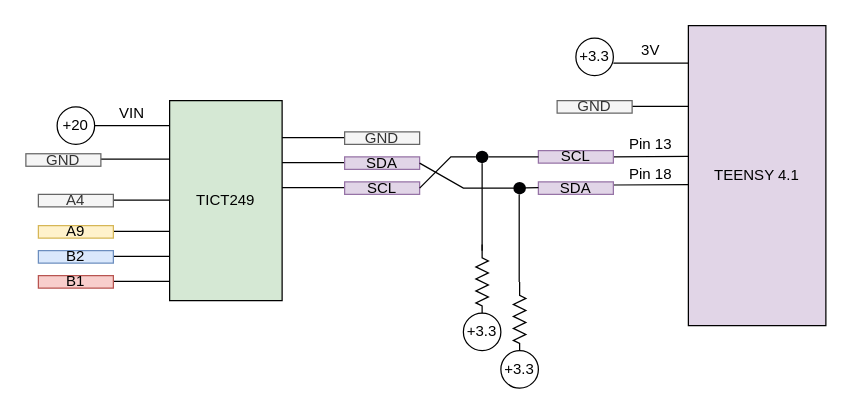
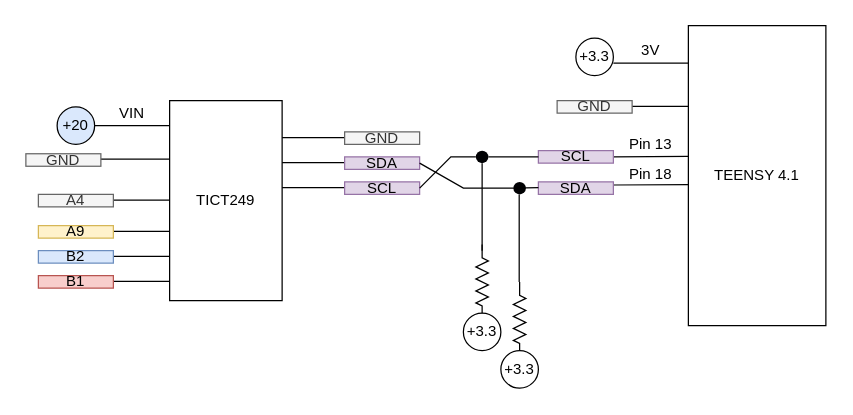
  <mxCell id="0" />
  <mxCell id="1" parent="0" />
  <mxCell id="2" value="" style="endArrow=none;html=1;rounded=0;" edge="1" parent="1"><mxGeometry width="50" height="50" relative="1" as="geometry"><mxPoint x="215" y="109.66" as="sourcePoint" /><mxPoint x="275" y="109.66" as="targetPoint" /></mxGeometry></mxCell>
  <mxCell id="3" value="GND" style="text;html=1;align=center;verticalAlign=middle;whiteSpace=wrap;rounded=0;fillColor=#f5f5f5;fontColor=#333333;strokeColor=#666666;" vertex="1" parent="1"><mxGeometry x="275" y="105" width="60" height="10" as="geometry" /></mxCell>
  <mxCell id="4" value="" style="endArrow=none;html=1;rounded=0;" edge="1" parent="1"><mxGeometry width="50" height="50" relative="1" as="geometry"><mxPoint x="215" y="129.66" as="sourcePoint" /><mxPoint x="275" y="129.66" as="targetPoint" /></mxGeometry></mxCell>
  <mxCell id="5" value="SDA" style="text;html=1;align=center;verticalAlign=middle;whiteSpace=wrap;rounded=0;fillColor=#e1d5e7;strokeColor=#9673a6;" vertex="1" parent="1"><mxGeometry x="275" y="125" width="60" height="10" as="geometry" /></mxCell>
  <mxCell id="6" value="" style="endArrow=none;html=1;rounded=0;" edge="1" parent="1"><mxGeometry width="50" height="50" relative="1" as="geometry"><mxPoint x="215" y="149.66" as="sourcePoint" /><mxPoint x="275" y="149.66" as="targetPoint" /></mxGeometry></mxCell>
  <mxCell id="7" value="SCL" style="text;html=1;align=center;verticalAlign=middle;whiteSpace=wrap;rounded=0;fillColor=#e1d5e7;strokeColor=#9673a6;" vertex="1" parent="1"><mxGeometry x="275" y="145" width="60" height="10" as="geometry" /></mxCell>
- <mxCell id="8" value="TEENSY 4.1" style="rounded=0;whiteSpace=wrap;html=1;fillColor=#e1d5e7;" vertex="1" parent="1"><mxGeometry x="550" y="20" width="110" height="240" as="geometry" /></mxCell>
+ <mxCell id="8" value="TEENSY 4.1" style="rounded=0;whiteSpace=wrap;html=1;" vertex="1" parent="1"><mxGeometry x="550" y="20" width="110" height="240" as="geometry" /></mxCell>
  <mxCell id="9" value="" style="endArrow=none;html=1;rounded=0;" edge="1" parent="1"><mxGeometry width="50" height="50" relative="1" as="geometry"><mxPoint x="490" y="50" as="sourcePoint" /><mxPoint x="550" y="50" as="targetPoint" /></mxGeometry></mxCell>
  <mxCell id="10" value="+3.3" style="ellipse;whiteSpace=wrap;html=1;aspect=fixed;" vertex="1" parent="1"><mxGeometry x="460" y="30" width="30" height="30" as="geometry" /></mxCell>
  <mxCell id="11" value="3V" style="text;html=1;align=center;verticalAlign=middle;whiteSpace=wrap;rounded=0;" vertex="1" parent="1"><mxGeometry x="490" y="30" width="60" height="20" as="geometry" /></mxCell>
  <mxCell id="12" value="" style="endArrow=none;html=1;rounded=0;" edge="1" parent="1"><mxGeometry width="50" height="50" relative="1" as="geometry"><mxPoint x="490" y="84.66" as="sourcePoint" /><mxPoint x="550" y="84.66" as="targetPoint" /></mxGeometry></mxCell>
  <mxCell id="13" value="" style="endArrow=none;html=1;rounded=0;exitX=1;exitY=0.5;exitDx=0;exitDy=0;" edge="1" parent="1" source="14"><mxGeometry width="50" height="50" relative="1" as="geometry"><mxPoint x="490" y="124.66" as="sourcePoint" /><mxPoint x="550" y="124.66" as="targetPoint" /></mxGeometry></mxCell>
  <mxCell id="14" value="SCL" style="text;html=1;align=center;verticalAlign=middle;whiteSpace=wrap;rounded=0;fillColor=#e1d5e7;strokeColor=#9673a6;" vertex="1" parent="1"><mxGeometry x="430" y="120" width="60" height="10" as="geometry" /></mxCell>
  <mxCell id="15" value="Pin 13" style="text;html=1;align=center;verticalAlign=middle;whiteSpace=wrap;rounded=0;" vertex="1" parent="1"><mxGeometry x="490" y="110" width="60" height="10" as="geometry" /></mxCell>
  <mxCell id="16" value="" style="endArrow=none;html=1;rounded=0;exitX=1;exitY=0.25;exitDx=0;exitDy=0;" edge="1" parent="1" source="17"><mxGeometry width="50" height="50" relative="1" as="geometry"><mxPoint x="490" y="147.16" as="sourcePoint" /><mxPoint x="550" y="147.16" as="targetPoint" /></mxGeometry></mxCell>
  <mxCell id="17" value="SDA" style="text;html=1;align=center;verticalAlign=middle;whiteSpace=wrap;rounded=0;fillColor=#e1d5e7;strokeColor=#9673a6;" vertex="1" parent="1"><mxGeometry x="430" y="145" width="60" height="10" as="geometry" /></mxCell>
  <mxCell id="18" value="Pin 18" style="text;html=1;align=center;verticalAlign=middle;whiteSpace=wrap;rounded=0;" vertex="1" parent="1"><mxGeometry x="490" y="132.5" width="60" height="12.5" as="geometry" /></mxCell>
  <mxCell id="19" value="" style="shape=ellipse;fillColor=#000103;strokeColor=none;html=1;sketch=0;" vertex="1" parent="1"><mxGeometry x="380" y="120" width="10" height="10" as="geometry" /></mxCell>
  <mxCell id="20" value="" style="shape=ellipse;fillColor=#000103;strokeColor=none;html=1;sketch=0;" vertex="1" parent="1"><mxGeometry x="410" y="145" width="10" height="10" as="geometry" /></mxCell>
  <mxCell id="21" value="" style="endArrow=none;html=1;rounded=0;entryX=0.5;entryY=1;entryDx=0;entryDy=0;" edge="1" parent="1" target="19"><mxGeometry width="50" height="50" relative="1" as="geometry"><mxPoint x="385" y="200" as="sourcePoint" /><mxPoint x="270" y="160" as="targetPoint" /></mxGeometry></mxCell>
  <mxCell id="22" value="" style="endArrow=none;html=1;rounded=0;entryX=0.5;entryY=1;entryDx=0;entryDy=0;" edge="1" parent="1"><mxGeometry width="50" height="50" relative="1" as="geometry"><mxPoint x="414.66" y="225" as="sourcePoint" /><mxPoint x="414.66" y="155" as="targetPoint" /></mxGeometry></mxCell>
  <mxCell id="23" value="" style="pointerEvents=1;verticalLabelPosition=bottom;shadow=0;dashed=0;align=center;html=1;verticalAlign=top;shape=mxgraph.electrical.resistors.resistor_2;rotation=-90;" vertex="1" parent="1"><mxGeometry x="355" y="220" width="60" height="10" as="geometry" /></mxCell>
  <mxCell id="24" value="" style="pointerEvents=1;verticalLabelPosition=bottom;shadow=0;dashed=0;align=center;html=1;verticalAlign=top;shape=mxgraph.electrical.resistors.resistor_2;rotation=-90;" vertex="1" parent="1"><mxGeometry x="385" y="250" width="60" height="10" as="geometry" /></mxCell>
  <mxCell id="25" value="" style="ellipse;whiteSpace=wrap;html=1;aspect=fixed;" vertex="1" parent="1"><mxGeometry x="370" y="250" width="30" height="30" as="geometry" /></mxCell>
  <mxCell id="26" value="" style="ellipse;whiteSpace=wrap;html=1;aspect=fixed;" vertex="1" parent="1"><mxGeometry x="400" y="280" width="30" height="30" as="geometry" /></mxCell>
  <mxCell id="27" value="+3.3" style="text;html=1;align=center;verticalAlign=middle;whiteSpace=wrap;rounded=0;" vertex="1" parent="1"><mxGeometry x="365" y="260" width="40" height="10" as="geometry" /></mxCell>
  <mxCell id="28" value="+3.3" style="text;html=1;align=center;verticalAlign=middle;whiteSpace=wrap;rounded=0;" vertex="1" parent="1"><mxGeometry x="395" y="290" width="40" height="10" as="geometry" /></mxCell>
  <mxCell id="29" value="" style="endArrow=none;html=1;rounded=0;" edge="1" parent="1"><mxGeometry width="50" height="50" relative="1" as="geometry"><mxPoint x="75" y="126.81" as="sourcePoint" /><mxPoint x="135" y="126.81" as="targetPoint" /></mxGeometry></mxCell>
  <mxCell id="30" value="GND" style="text;html=1;align=center;verticalAlign=middle;whiteSpace=wrap;rounded=0;fillColor=#f5f5f5;fontColor=#333333;strokeColor=#666666;" vertex="1" parent="1"><mxGeometry x="20" y="122.5" width="60" height="10" as="geometry" /></mxCell>
  <mxCell id="31" value="" style="endArrow=none;html=1;rounded=0;" edge="1" parent="1"><mxGeometry width="50" height="50" relative="1" as="geometry"><mxPoint x="75" y="100" as="sourcePoint" /><mxPoint x="135" y="100" as="targetPoint" /></mxGeometry></mxCell>
- <mxCell id="32" value="+20" style="ellipse;whiteSpace=wrap;html=1;aspect=fixed;" vertex="1" parent="1"><mxGeometry x="45" y="85" width="30" height="30" as="geometry" /></mxCell>
+ <mxCell id="32" value="+20" style="ellipse;whiteSpace=wrap;html=1;aspect=fixed;fillColor=#dae8fc;" vertex="1" parent="1"><mxGeometry x="45" y="85" width="30" height="30" as="geometry" /></mxCell>
  <mxCell id="33" value="VIN" style="text;html=1;align=center;verticalAlign=middle;whiteSpace=wrap;rounded=0;" vertex="1" parent="1"><mxGeometry x="75" y="80" width="60" height="20" as="geometry" /></mxCell>
  <mxCell id="34" value="GND" style="text;html=1;align=center;verticalAlign=middle;whiteSpace=wrap;rounded=0;fillColor=#f5f5f5;fontColor=#333333;strokeColor=#666666;" vertex="1" parent="1"><mxGeometry x="445" y="80" width="60" height="10" as="geometry" /></mxCell>
- <mxCell id="35" value="TICT249" style="rounded=0;whiteSpace=wrap;html=1;fillColor=#d5e8d4;" vertex="1" parent="1"><mxGeometry x="135" y="80" width="90" height="160" as="geometry" /></mxCell>
+ <mxCell id="35" value="TICT249" style="rounded=0;whiteSpace=wrap;html=1;" vertex="1" parent="1"><mxGeometry x="135" y="80" width="90" height="160" as="geometry" /></mxCell>
  <mxCell id="36" value="" style="endArrow=none;html=1;rounded=0;" edge="1" parent="1"><mxGeometry width="50" height="50" relative="1" as="geometry"><mxPoint x="85" y="159.66" as="sourcePoint" /><mxPoint x="135" y="159.66" as="targetPoint" /></mxGeometry></mxCell>
  <mxCell id="37" value="A4" style="text;html=1;align=center;verticalAlign=middle;whiteSpace=wrap;rounded=0;fillColor=#f5f5f5;strokeColor=#666666;fontColor=#333333;" vertex="1" parent="1"><mxGeometry x="30" y="155" width="60" height="10" as="geometry" /></mxCell>
  <mxCell id="38" value="" style="endArrow=none;html=1;rounded=0;" edge="1" parent="1"><mxGeometry width="50" height="50" relative="1" as="geometry"><mxPoint x="85" y="184.66" as="sourcePoint" /><mxPoint x="135" y="184.66" as="targetPoint" /></mxGeometry></mxCell>
  <mxCell id="39" value="A9" style="text;html=1;align=center;verticalAlign=middle;whiteSpace=wrap;rounded=0;fillColor=#fff2cc;strokeColor=#d6b656;" vertex="1" parent="1"><mxGeometry x="30" y="180" width="60" height="10" as="geometry" /></mxCell>
  <mxCell id="40" value="" style="endArrow=none;html=1;rounded=0;" edge="1" parent="1"><mxGeometry width="50" height="50" relative="1" as="geometry"><mxPoint x="85" y="204.66" as="sourcePoint" /><mxPoint x="135" y="204.66" as="targetPoint" /></mxGeometry></mxCell>
  <mxCell id="41" value="B2" style="text;html=1;align=center;verticalAlign=middle;whiteSpace=wrap;rounded=0;fillColor=#dae8fc;strokeColor=#6c8ebf;" vertex="1" parent="1"><mxGeometry x="30" y="200" width="60" height="10" as="geometry" /></mxCell>
  <mxCell id="42" value="" style="endArrow=none;html=1;rounded=0;" edge="1" parent="1"><mxGeometry width="50" height="50" relative="1" as="geometry"><mxPoint x="85" y="224.66" as="sourcePoint" /><mxPoint x="135" y="224.66" as="targetPoint" /></mxGeometry></mxCell>
  <mxCell id="43" value="B1" style="text;html=1;align=center;verticalAlign=middle;whiteSpace=wrap;rounded=0;fillColor=#f8cecc;strokeColor=#b85450;" vertex="1" parent="1"><mxGeometry x="30" y="220" width="60" height="10" as="geometry" /></mxCell>
  <mxCell id="44" value="" style="endArrow=none;html=1;rounded=0;" edge="1" parent="1"><mxGeometry width="50" height="50" relative="1" as="geometry"><mxPoint x="410" y="150" as="sourcePoint" /><mxPoint x="430" y="149.58" as="targetPoint" /></mxGeometry></mxCell>
  <mxCell id="45" value="" style="endArrow=none;html=1;rounded=0;exitX=1;exitY=0.5;exitDx=0;exitDy=0;" edge="1" parent="1" source="19"><mxGeometry width="50" height="50" relative="1" as="geometry"><mxPoint x="370" y="125.42" as="sourcePoint" /><mxPoint x="430" y="125" as="targetPoint" /></mxGeometry></mxCell>
  <mxCell id="46" value="" style="endArrow=none;html=1;rounded=0;exitX=1;exitY=0.5;exitDx=0;exitDy=0;entryX=0;entryY=0.5;entryDx=0;entryDy=0;" edge="1" parent="1" source="5" target="20"><mxGeometry width="50" height="50" relative="1" as="geometry"><mxPoint x="350" y="260" as="sourcePoint" /><mxPoint x="400" y="210" as="targetPoint" /><Array as="points"><mxPoint x="370" y="150" /></Array></mxGeometry></mxCell>
  <mxCell id="47" value="" style="endArrow=none;html=1;rounded=0;entryX=0;entryY=0.5;entryDx=0;entryDy=0;" edge="1" parent="1" target="19"><mxGeometry width="50" height="50" relative="1" as="geometry"><mxPoint x="335" y="150" as="sourcePoint" /><mxPoint x="400" y="210" as="targetPoint" /><Array as="points"><mxPoint x="360" y="125" /></Array></mxGeometry></mxCell>
